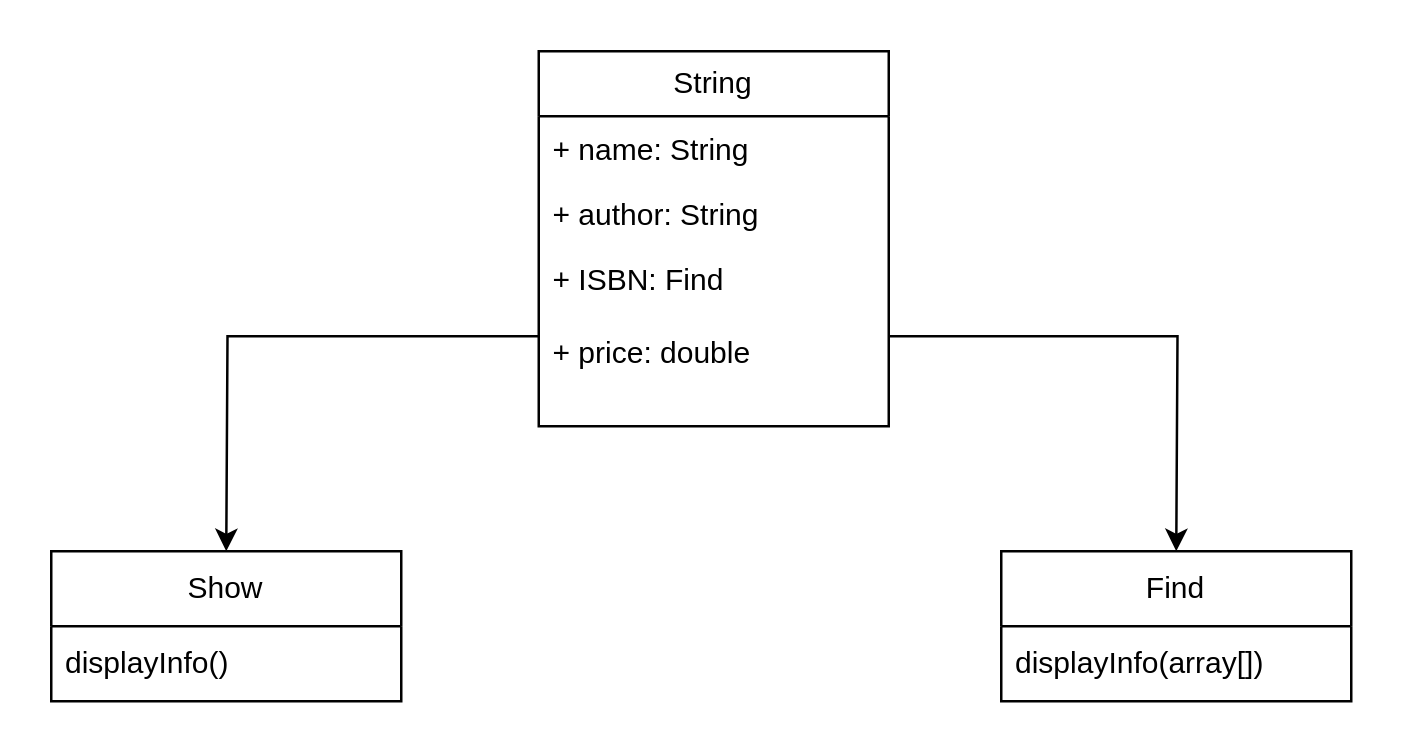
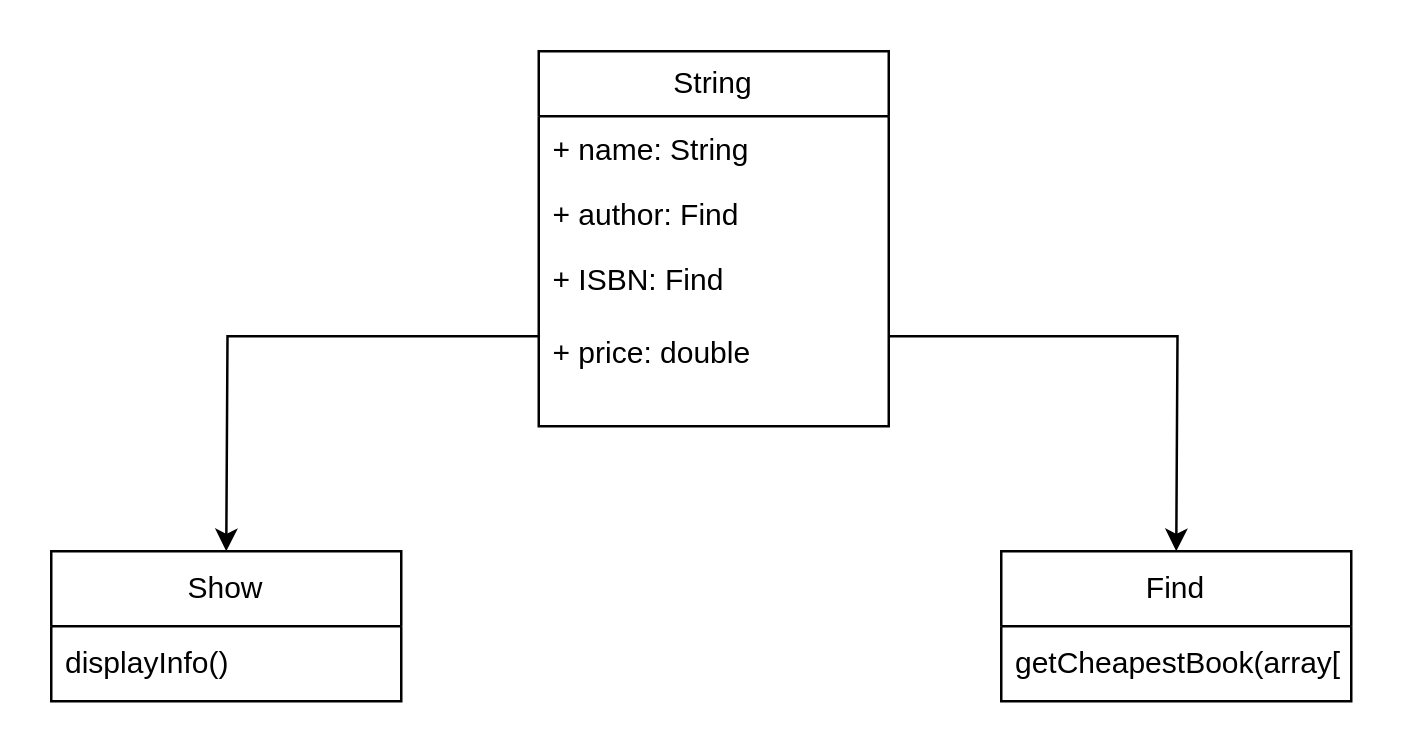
  <mxCell id="0" />
  <mxCell id="1" parent="0" />
  <mxCell id="2" value="String" style="swimlane;fontStyle=0;childLayout=stackLayout;horizontal=1;startSize=26;fillColor=none;horizontalStack=0;resizeParent=1;resizeParentMax=0;resizeLast=0;collapsible=1;marginBottom=0;whiteSpace=wrap;html=1;" vertex="1" parent="1"><mxGeometry x="215" y="20" width="140" height="150" as="geometry" /></mxCell>
  <mxCell id="3" value="+ name: String" style="text;strokeColor=none;fillColor=none;align=left;verticalAlign=top;spacingLeft=4;spacingRight=4;overflow=hidden;rotatable=0;points=[[0,0.5],[1,0.5]];portConstraint=eastwest;whiteSpace=wrap;html=1;" vertex="1" parent="2"><mxGeometry y="26" width="140" height="26" as="geometry" /></mxCell>
- <mxCell id="4" value="+ author: String &lt;span style=&quot;white-space: pre;&quot;&gt;&#09;&lt;/span&gt;&lt;span style=&quot;white-space: pre;&quot;&gt;&#09;&lt;/span&gt;" style="text;strokeColor=none;fillColor=none;align=left;verticalAlign=top;spacingLeft=4;spacingRight=4;overflow=hidden;rotatable=0;points=[[0,0.5],[1,0.5]];portConstraint=eastwest;whiteSpace=wrap;html=1;" vertex="1" parent="2"><mxGeometry y="52" width="140" height="26" as="geometry" /></mxCell>
+ <mxCell id="4" value="+ author: Find &lt;span style=&quot;white-space: pre;&quot;&gt;&#09;&lt;/span&gt;&lt;span style=&quot;white-space: pre;&quot;&gt;&#09;&lt;/span&gt;" style="text;strokeColor=none;fillColor=none;align=left;verticalAlign=top;spacingLeft=4;spacingRight=4;overflow=hidden;rotatable=0;points=[[0,0.5],[1,0.5]];portConstraint=eastwest;whiteSpace=wrap;html=1;" vertex="1" parent="2"><mxGeometry y="52" width="140" height="26" as="geometry" /></mxCell>
  <mxCell id="5" style="edgeStyle=orthogonalEdgeStyle;rounded=0;orthogonalLoop=1;jettySize=auto;html=1;" edge="1" parent="2" source="7"><mxGeometry relative="1" as="geometry"><mxPoint x="255" y="200" as="targetPoint" /></mxGeometry></mxCell>
  <mxCell id="6" style="edgeStyle=orthogonalEdgeStyle;rounded=0;orthogonalLoop=1;jettySize=auto;html=1;" edge="1" parent="2" source="7"><mxGeometry relative="1" as="geometry"><mxPoint x="-125" y="200" as="targetPoint" /></mxGeometry></mxCell>
  <mxCell id="7" value="&lt;div&gt;+ ISBN: Find &lt;br&gt;&lt;/div&gt;&lt;div&gt;&lt;br&gt;&lt;/div&gt;&lt;div&gt;+ price: double&lt;br&gt;&lt;/div&gt;" style="text;strokeColor=none;fillColor=none;align=left;verticalAlign=top;spacingLeft=4;spacingRight=4;overflow=hidden;rotatable=0;points=[[0,0.5],[1,0.5]];portConstraint=eastwest;whiteSpace=wrap;html=1;" vertex="1" parent="2"><mxGeometry y="78" width="140" height="72" as="geometry" /></mxCell>
  <mxCell id="8" value="Show" style="swimlane;fontStyle=0;childLayout=stackLayout;horizontal=1;startSize=30;horizontalStack=0;resizeParent=1;resizeParentMax=0;resizeLast=0;collapsible=1;marginBottom=0;whiteSpace=wrap;html=1;" vertex="1" parent="1"><mxGeometry x="20" y="220" width="140" height="60" as="geometry" /></mxCell>
  <mxCell id="9" value="displayInfo()" style="text;strokeColor=none;fillColor=none;align=left;verticalAlign=middle;spacingLeft=4;spacingRight=4;overflow=hidden;points=[[0,0.5],[1,0.5]];portConstraint=eastwest;rotatable=0;whiteSpace=wrap;html=1;" vertex="1" parent="8"><mxGeometry y="30" width="140" height="30" as="geometry" /></mxCell>
  <mxCell id="10" value="Find" style="swimlane;fontStyle=0;childLayout=stackLayout;horizontal=1;startSize=30;horizontalStack=0;resizeParent=1;resizeParentMax=0;resizeLast=0;collapsible=1;marginBottom=0;whiteSpace=wrap;html=1;" vertex="1" parent="1"><mxGeometry x="400" y="220" width="140" height="60" as="geometry" /></mxCell>
- <mxCell id="11" value="displayInfo(array[])" style="text;strokeColor=none;fillColor=none;align=left;verticalAlign=middle;spacingLeft=4;spacingRight=4;overflow=hidden;points=[[0,0.5],[1,0.5]];portConstraint=eastwest;rotatable=0;whiteSpace=wrap;html=1;" vertex="1" parent="10"><mxGeometry y="30" width="140" height="30" as="geometry" /></mxCell>
+ <mxCell id="11" value="getCheapestBook(array[])" style="text;strokeColor=none;fillColor=none;align=left;verticalAlign=middle;spacingLeft=4;spacingRight=4;overflow=hidden;points=[[0,0.5],[1,0.5]];portConstraint=eastwest;rotatable=0;whiteSpace=wrap;html=1;" vertex="1" parent="10"><mxGeometry y="30" width="140" height="30" as="geometry" /></mxCell>
